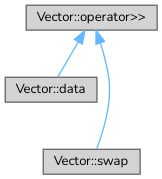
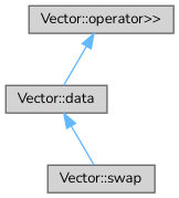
  digraph {
    fontname=Nunito
    rankdir=TB
    node [color=grey40 fillcolor=lightgrey fontname=Nunito fontsize=10 shape=box style=filled]
    edge [color=steelblue1 dir=back fontname=Nunito fontsize=10 labelfontname=Helvetica labelfontsize=10 style=solid]
    n1 [color=gray40 fontcolor=black height=0.2 label="Vector::data" width=0.4]
    n2 [height=0.2 label="Vector::swap" width=0.4]
    n3 [height=0.2 label="Vector::operator\>\>" width=0.4]
-   n3 -> n2
+   n1 -> n2
    n3 -> n1
  }
